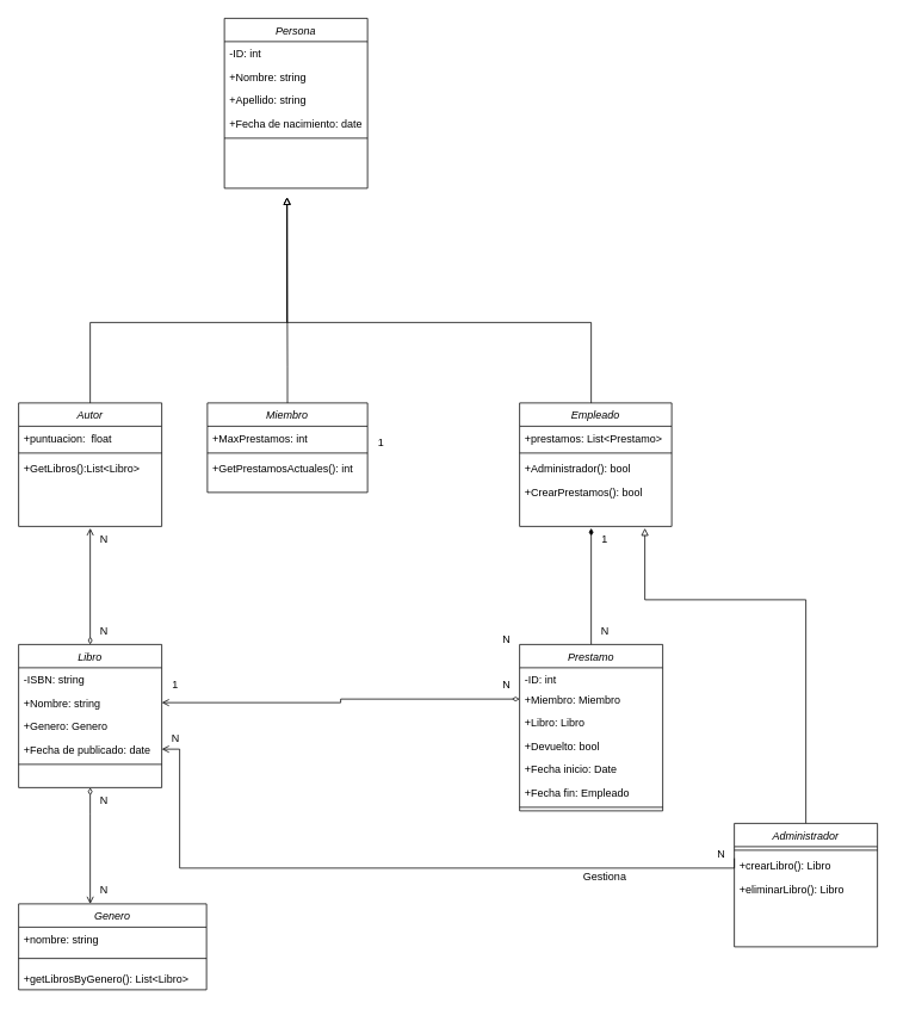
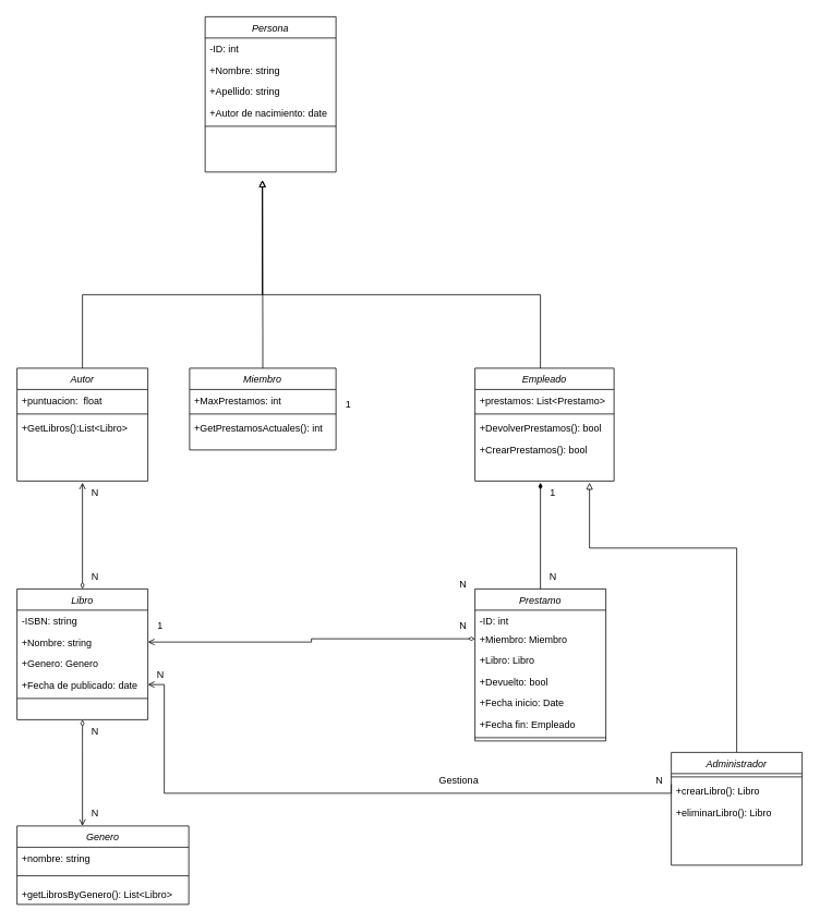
  <mxCell id="0" />
  <mxCell id="1" parent="0" />
  <mxCell id="2" style="edgeStyle=orthogonalEdgeStyle;rounded=0;orthogonalLoop=1;jettySize=auto;html=1;endArrow=open;endFill=0;startArrow=diamondThin;startFill=0;" edge="1" parent="1" source="3"><mxGeometry relative="1" as="geometry"><mxPoint x="100" y="590" as="targetPoint" /></mxGeometry></mxCell>
  <mxCell id="3" value="Libro" style="swimlane;fontStyle=2;align=center;verticalAlign=top;childLayout=stackLayout;horizontal=1;startSize=26;horizontalStack=0;resizeParent=1;resizeLast=0;collapsible=1;marginBottom=0;rounded=0;shadow=0;strokeWidth=1;" vertex="1" parent="1"><mxGeometry x="20" y="720" width="160" height="160" as="geometry"><mxRectangle x="230" y="140" width="160" height="26" as="alternateBounds" /></mxGeometry></mxCell>
  <mxCell id="4" value="-ISBN: string" style="text;align=left;verticalAlign=top;spacingLeft=4;spacingRight=4;overflow=hidden;rotatable=0;points=[[0,0.5],[1,0.5]];portConstraint=eastwest;" vertex="1" parent="3"><mxGeometry y="26" width="160" height="26" as="geometry" /></mxCell>
  <mxCell id="5" value="+Nombre: string" style="text;align=left;verticalAlign=top;spacingLeft=4;spacingRight=4;overflow=hidden;rotatable=0;points=[[0,0.5],[1,0.5]];portConstraint=eastwest;rounded=0;shadow=0;html=0;" vertex="1" parent="3"><mxGeometry y="52" width="160" height="26" as="geometry" /></mxCell>
  <mxCell id="6" value="+Genero: Genero" style="text;align=left;verticalAlign=top;spacingLeft=4;spacingRight=4;overflow=hidden;rotatable=0;points=[[0,0.5],[1,0.5]];portConstraint=eastwest;rounded=0;shadow=0;html=0;" vertex="1" parent="3"><mxGeometry y="78" width="160" height="26" as="geometry" /></mxCell>
  <mxCell id="7" value="+Fecha de publicado: date" style="text;align=left;verticalAlign=top;spacingLeft=4;spacingRight=4;overflow=hidden;rotatable=0;points=[[0,0.5],[1,0.5]];portConstraint=eastwest;rounded=0;shadow=0;html=0;" vertex="1" parent="3"><mxGeometry y="104" width="160" height="26" as="geometry" /></mxCell>
  <mxCell id="8" value="" style="line;html=1;strokeWidth=1;align=left;verticalAlign=middle;spacingTop=-1;spacingLeft=3;spacingRight=3;rotatable=0;labelPosition=right;points=[];portConstraint=eastwest;" vertex="1" parent="3"><mxGeometry y="130" width="160" height="8" as="geometry" /></mxCell>
  <mxCell id="9" value="Persona" style="swimlane;fontStyle=2;align=center;verticalAlign=top;childLayout=stackLayout;horizontal=1;startSize=26;horizontalStack=0;resizeParent=1;resizeLast=0;collapsible=1;marginBottom=0;rounded=0;shadow=0;strokeWidth=1;" vertex="1" parent="1"><mxGeometry x="250" y="20" width="160" height="190" as="geometry"><mxRectangle x="230" y="140" width="160" height="26" as="alternateBounds" /></mxGeometry></mxCell>
  <mxCell id="10" value="-ID: int&#10;" style="text;align=left;verticalAlign=top;spacingLeft=4;spacingRight=4;overflow=hidden;rotatable=0;points=[[0,0.5],[1,0.5]];portConstraint=eastwest;" vertex="1" parent="9"><mxGeometry y="26" width="160" height="26" as="geometry" /></mxCell>
  <mxCell id="11" value="+Nombre: string" style="text;align=left;verticalAlign=top;spacingLeft=4;spacingRight=4;overflow=hidden;rotatable=0;points=[[0,0.5],[1,0.5]];portConstraint=eastwest;rounded=0;shadow=0;html=0;" vertex="1" parent="9"><mxGeometry y="52" width="160" height="26" as="geometry" /></mxCell>
  <mxCell id="12" value="+Apellido: string" style="text;align=left;verticalAlign=top;spacingLeft=4;spacingRight=4;overflow=hidden;rotatable=0;points=[[0,0.5],[1,0.5]];portConstraint=eastwest;rounded=0;shadow=0;html=0;" vertex="1" parent="9"><mxGeometry y="78" width="160" height="26" as="geometry" /></mxCell>
- <mxCell id="13" value="+Fecha de nacimiento: date" style="text;align=left;verticalAlign=top;spacingLeft=4;spacingRight=4;overflow=hidden;rotatable=0;points=[[0,0.5],[1,0.5]];portConstraint=eastwest;rounded=0;shadow=0;html=0;" vertex="1" parent="9"><mxGeometry y="104" width="160" height="26" as="geometry" /></mxCell>
+ <mxCell id="13" value="+Autor de nacimiento: date" style="text;align=left;verticalAlign=top;spacingLeft=4;spacingRight=4;overflow=hidden;rotatable=0;points=[[0,0.5],[1,0.5]];portConstraint=eastwest;rounded=0;shadow=0;html=0;" vertex="1" parent="9"><mxGeometry y="104" width="160" height="26" as="geometry" /></mxCell>
  <mxCell id="14" value="" style="line;html=1;strokeWidth=1;align=left;verticalAlign=middle;spacingTop=-1;spacingLeft=3;spacingRight=3;rotatable=0;labelPosition=right;points=[];portConstraint=eastwest;" vertex="1" parent="9"><mxGeometry y="130" width="160" height="8" as="geometry" /></mxCell>
  <mxCell id="15" style="edgeStyle=orthogonalEdgeStyle;rounded=0;orthogonalLoop=1;jettySize=auto;html=1;endArrow=block;endFill=0;" edge="1" parent="1" source="16"><mxGeometry relative="1" as="geometry"><mxPoint x="320" y="220" as="targetPoint" /><Array as="points"><mxPoint x="100" y="360" /><mxPoint x="320" y="360" /></Array></mxGeometry></mxCell>
  <mxCell id="16" value="Autor" style="swimlane;fontStyle=2;align=center;verticalAlign=top;childLayout=stackLayout;horizontal=1;startSize=26;horizontalStack=0;resizeParent=1;resizeLast=0;collapsible=1;marginBottom=0;rounded=0;shadow=0;strokeWidth=1;" vertex="1" parent="1"><mxGeometry x="20" y="450" width="160" height="138" as="geometry"><mxRectangle x="230" y="140" width="160" height="26" as="alternateBounds" /></mxGeometry></mxCell>
  <mxCell id="17" value="+puntuacion:  float" style="text;align=left;verticalAlign=top;spacingLeft=4;spacingRight=4;overflow=hidden;rotatable=0;points=[[0,0.5],[1,0.5]];portConstraint=eastwest;rounded=0;shadow=0;html=0;" vertex="1" parent="16"><mxGeometry y="26" width="160" height="26" as="geometry" /></mxCell>
  <mxCell id="18" value="" style="line;html=1;strokeWidth=1;align=left;verticalAlign=middle;spacingTop=-1;spacingLeft=3;spacingRight=3;rotatable=0;labelPosition=right;points=[];portConstraint=eastwest;" vertex="1" parent="16"><mxGeometry y="52" width="160" height="8" as="geometry" /></mxCell>
  <mxCell id="19" value="+GetLibros():List&lt;Libro&gt;" style="text;align=left;verticalAlign=top;spacingLeft=4;spacingRight=4;overflow=hidden;rotatable=0;points=[[0,0.5],[1,0.5]];portConstraint=eastwest;" vertex="1" parent="16"><mxGeometry y="60" width="160" height="26" as="geometry" /></mxCell>
  <mxCell id="20" style="edgeStyle=orthogonalEdgeStyle;rounded=0;orthogonalLoop=1;jettySize=auto;html=1;endArrow=block;endFill=0;" edge="1" parent="1" source="21"><mxGeometry relative="1" as="geometry"><mxPoint x="320" y="220" as="targetPoint" /><Array as="points"><mxPoint x="320" y="410" /><mxPoint x="320" y="410" /></Array></mxGeometry></mxCell>
  <mxCell id="21" value="Miembro" style="swimlane;fontStyle=2;align=center;verticalAlign=top;childLayout=stackLayout;horizontal=1;startSize=26;horizontalStack=0;resizeParent=1;resizeLast=0;collapsible=1;marginBottom=0;rounded=0;shadow=0;strokeWidth=1;" vertex="1" parent="1"><mxGeometry x="231" y="450" width="179" height="100" as="geometry"><mxRectangle x="230" y="140" width="160" height="26" as="alternateBounds" /></mxGeometry></mxCell>
  <mxCell id="22" value="+MaxPrestamos: int" style="text;align=left;verticalAlign=top;spacingLeft=4;spacingRight=4;overflow=hidden;rotatable=0;points=[[0,0.5],[1,0.5]];portConstraint=eastwest;" vertex="1" parent="21"><mxGeometry y="26" width="179" height="26" as="geometry" /></mxCell>
  <mxCell id="23" value="" style="line;html=1;strokeWidth=1;align=left;verticalAlign=middle;spacingTop=-1;spacingLeft=3;spacingRight=3;rotatable=0;labelPosition=right;points=[];portConstraint=eastwest;" vertex="1" parent="21"><mxGeometry y="52" width="179" height="8" as="geometry" /></mxCell>
  <mxCell id="24" value="+GetPrestamosActuales(): int" style="text;align=left;verticalAlign=top;spacingLeft=4;spacingRight=4;overflow=hidden;rotatable=0;points=[[0,0.5],[1,0.5]];portConstraint=eastwest;" vertex="1" parent="21"><mxGeometry y="60" width="179" height="26" as="geometry" /></mxCell>
  <mxCell id="25" style="edgeStyle=orthogonalEdgeStyle;rounded=0;orthogonalLoop=1;jettySize=auto;html=1;endArrow=block;endFill=0;" edge="1" parent="1" source="26"><mxGeometry relative="1" as="geometry"><mxPoint x="320" y="220" as="targetPoint" /><Array as="points"><mxPoint x="660" y="360" /><mxPoint x="320" y="360" /></Array></mxGeometry></mxCell>
  <mxCell id="26" value="Empleado" style="swimlane;fontStyle=2;align=center;verticalAlign=top;childLayout=stackLayout;horizontal=1;startSize=26;horizontalStack=0;resizeParent=1;resizeLast=0;collapsible=1;marginBottom=0;rounded=0;shadow=0;strokeWidth=1;" vertex="1" parent="1"><mxGeometry x="580" y="450" width="170" height="138" as="geometry"><mxRectangle x="230" y="140" width="160" height="26" as="alternateBounds" /></mxGeometry></mxCell>
  <mxCell id="27" value="+prestamos: List&lt;Prestamo&gt;" style="text;align=left;verticalAlign=top;spacingLeft=4;spacingRight=4;overflow=hidden;rotatable=0;points=[[0,0.5],[1,0.5]];portConstraint=eastwest;" vertex="1" parent="26"><mxGeometry y="26" width="170" height="26" as="geometry" /></mxCell>
  <mxCell id="28" value="" style="line;html=1;strokeWidth=1;align=left;verticalAlign=middle;spacingTop=-1;spacingLeft=3;spacingRight=3;rotatable=0;labelPosition=right;points=[];portConstraint=eastwest;" vertex="1" parent="26"><mxGeometry y="52" width="170" height="8" as="geometry" /></mxCell>
- <mxCell id="29" value="+Administrador(): bool" style="text;align=left;verticalAlign=top;spacingLeft=4;spacingRight=4;overflow=hidden;rotatable=0;points=[[0,0.5],[1,0.5]];portConstraint=eastwest;" vertex="1" parent="26"><mxGeometry y="60" width="170" height="26" as="geometry" /></mxCell>
+ <mxCell id="29" value="+DevolverPrestamos(): bool" style="text;align=left;verticalAlign=top;spacingLeft=4;spacingRight=4;overflow=hidden;rotatable=0;points=[[0,0.5],[1,0.5]];portConstraint=eastwest;" vertex="1" parent="26"><mxGeometry y="60" width="170" height="26" as="geometry" /></mxCell>
  <mxCell id="30" value="+CrearPrestamos(): bool" style="text;align=left;verticalAlign=top;spacingLeft=4;spacingRight=4;overflow=hidden;rotatable=0;points=[[0,0.5],[1,0.5]];portConstraint=eastwest;" vertex="1" parent="26"><mxGeometry y="86" width="170" height="26" as="geometry" /></mxCell>
  <mxCell id="31" value="N" style="text;html=1;align=center;verticalAlign=middle;resizable=0;points=[];autosize=1;strokeColor=none;fillColor=none;" vertex="1" parent="1"><mxGeometry x="100" y="588" width="30" height="30" as="geometry" /></mxCell>
  <mxCell id="32" value="N" style="text;html=1;align=center;verticalAlign=middle;resizable=0;points=[];autosize=1;strokeColor=none;fillColor=none;" vertex="1" parent="1"><mxGeometry x="100" y="690" width="30" height="30" as="geometry" /></mxCell>
  <mxCell id="33" value="Genero" style="swimlane;fontStyle=2;align=center;verticalAlign=top;childLayout=stackLayout;horizontal=1;startSize=26;horizontalStack=0;resizeParent=1;resizeLast=0;collapsible=1;marginBottom=0;rounded=0;shadow=0;strokeWidth=1;" vertex="1" parent="1"><mxGeometry x="20" y="1010" width="210" height="96" as="geometry"><mxRectangle x="230" y="140" width="160" height="26" as="alternateBounds" /></mxGeometry></mxCell>
  <mxCell id="34" value="+nombre: string" style="text;align=left;verticalAlign=top;spacingLeft=4;spacingRight=4;overflow=hidden;rotatable=0;points=[[0,0.5],[1,0.5]];portConstraint=eastwest;rounded=0;shadow=0;html=0;" vertex="1" parent="33"><mxGeometry y="26" width="210" height="26" as="geometry" /></mxCell>
  <mxCell id="35" value="" style="line;html=1;strokeWidth=1;align=left;verticalAlign=middle;spacingTop=-1;spacingLeft=3;spacingRight=3;rotatable=0;labelPosition=right;points=[];portConstraint=eastwest;" vertex="1" parent="33"><mxGeometry y="52" width="210" height="18" as="geometry" /></mxCell>
  <mxCell id="36" value="+getLibrosByGenero(): List&lt;Libro&gt;" style="text;align=left;verticalAlign=top;spacingLeft=4;spacingRight=4;overflow=hidden;rotatable=0;points=[[0,0.5],[1,0.5]];portConstraint=eastwest;rounded=0;shadow=0;html=0;" vertex="1" parent="33"><mxGeometry y="70" width="210" height="26" as="geometry" /></mxCell>
  <mxCell id="37" value="N" style="text;html=1;align=center;verticalAlign=middle;resizable=0;points=[];autosize=1;strokeColor=none;fillColor=none;" vertex="1" parent="1"><mxGeometry x="100" y="880" width="30" height="30" as="geometry" /></mxCell>
  <mxCell id="38" value="N" style="text;html=1;align=center;verticalAlign=middle;resizable=0;points=[];autosize=1;strokeColor=none;fillColor=none;" vertex="1" parent="1"><mxGeometry x="100" y="980" width="30" height="30" as="geometry" /></mxCell>
  <mxCell id="39" style="edgeStyle=orthogonalEdgeStyle;rounded=0;orthogonalLoop=1;jettySize=auto;html=1;endArrow=open;endFill=0;startArrow=diamondThin;startFill=0;" edge="1" parent="1" target="33"><mxGeometry relative="1" as="geometry"><mxPoint x="330" y="785" as="targetPoint" /><mxPoint x="100" y="880" as="sourcePoint" /><Array as="points"><mxPoint x="100" y="910" /><mxPoint x="100" y="910" /></Array></mxGeometry></mxCell>
  <mxCell id="40" style="edgeStyle=orthogonalEdgeStyle;rounded=0;orthogonalLoop=1;jettySize=auto;html=1;endArrow=diamondThin;endFill=1;" edge="1" parent="1" source="41"><mxGeometry relative="1" as="geometry"><mxPoint x="660" y="590" as="targetPoint" /></mxGeometry></mxCell>
  <mxCell id="41" value="Prestamo" style="swimlane;fontStyle=2;align=center;verticalAlign=top;childLayout=stackLayout;horizontal=1;startSize=26;horizontalStack=0;resizeParent=1;resizeLast=0;collapsible=1;marginBottom=0;rounded=0;shadow=0;strokeWidth=1;" vertex="1" parent="1"><mxGeometry x="580" y="720" width="160" height="186" as="geometry"><mxRectangle x="230" y="140" width="160" height="26" as="alternateBounds" /></mxGeometry></mxCell>
  <mxCell id="42" value="-ID: int" style="text;align=left;verticalAlign=top;spacingLeft=4;spacingRight=4;overflow=hidden;rotatable=0;points=[[0,0.5],[1,0.5]];portConstraint=eastwest;" vertex="1" parent="41"><mxGeometry y="26" width="160" height="22" as="geometry" /></mxCell>
  <mxCell id="43" value="+Miembro: Miembro" style="text;align=left;verticalAlign=top;spacingLeft=4;spacingRight=4;overflow=hidden;rotatable=0;points=[[0,0.5],[1,0.5]];portConstraint=eastwest;rounded=0;shadow=0;html=0;" vertex="1" parent="41"><mxGeometry y="48" width="160" height="26" as="geometry" /></mxCell>
  <mxCell id="44" value="+Libro: Libro" style="text;align=left;verticalAlign=top;spacingLeft=4;spacingRight=4;overflow=hidden;rotatable=0;points=[[0,0.5],[1,0.5]];portConstraint=eastwest;rounded=0;shadow=0;html=0;" vertex="1" parent="41"><mxGeometry y="74" width="160" height="26" as="geometry" /></mxCell>
  <mxCell id="45" value="+Devuelto: bool" style="text;align=left;verticalAlign=top;spacingLeft=4;spacingRight=4;overflow=hidden;rotatable=0;points=[[0,0.5],[1,0.5]];portConstraint=eastwest;rounded=0;shadow=0;html=0;" vertex="1" parent="41"><mxGeometry y="100" width="160" height="26" as="geometry" /></mxCell>
  <mxCell id="46" value="+Fecha inicio: Date" style="text;align=left;verticalAlign=top;spacingLeft=4;spacingRight=4;overflow=hidden;rotatable=0;points=[[0,0.5],[1,0.5]];portConstraint=eastwest;rounded=0;shadow=0;html=0;" vertex="1" parent="41"><mxGeometry y="126" width="160" height="26" as="geometry" /></mxCell>
  <mxCell id="47" value="+Fecha fin: Empleado" style="text;align=left;verticalAlign=top;spacingLeft=4;spacingRight=4;overflow=hidden;rotatable=0;points=[[0,0.5],[1,0.5]];portConstraint=eastwest;rounded=0;shadow=0;html=0;" vertex="1" parent="41"><mxGeometry y="152" width="160" height="26" as="geometry" /></mxCell>
  <mxCell id="48" value="" style="line;html=1;strokeWidth=1;align=left;verticalAlign=middle;spacingTop=-1;spacingLeft=3;spacingRight=3;rotatable=0;labelPosition=right;points=[];portConstraint=eastwest;" vertex="1" parent="41"><mxGeometry y="178" width="160" height="8" as="geometry" /></mxCell>
  <mxCell id="49" style="edgeStyle=orthogonalEdgeStyle;rounded=0;orthogonalLoop=1;jettySize=auto;html=1;entryX=1;entryY=0.5;entryDx=0;entryDy=0;exitX=0;exitY=0.5;exitDx=0;exitDy=0;endArrow=open;endFill=0;startArrow=diamondThin;startFill=0;" edge="1" parent="1" source="43" target="5"><mxGeometry relative="1" as="geometry" /></mxCell>
  <mxCell id="50" value="1" style="text;html=1;align=center;verticalAlign=middle;resizable=0;points=[];autosize=1;strokeColor=none;fillColor=none;" vertex="1" parent="1"><mxGeometry x="180" y="750" width="30" height="30" as="geometry" /></mxCell>
  <mxCell id="51" value="N" style="text;html=1;align=center;verticalAlign=middle;resizable=0;points=[];autosize=1;strokeColor=none;fillColor=none;" vertex="1" parent="1"><mxGeometry x="550" y="750" width="30" height="30" as="geometry" /></mxCell>
  <mxCell id="52" value="N" style="text;html=1;align=center;verticalAlign=middle;resizable=0;points=[];autosize=1;strokeColor=none;fillColor=none;" vertex="1" parent="1"><mxGeometry x="660" y="690" width="30" height="30" as="geometry" /></mxCell>
  <mxCell id="53" value="1" style="text;html=1;align=center;verticalAlign=middle;resizable=0;points=[];autosize=1;strokeColor=none;fillColor=none;" vertex="1" parent="1"><mxGeometry x="660" y="588" width="30" height="30" as="geometry" /></mxCell>
  <mxCell id="54" value="1" style="text;html=1;align=center;verticalAlign=middle;resizable=0;points=[];autosize=1;strokeColor=none;fillColor=none;" vertex="1" parent="1"><mxGeometry x="410" y="480" width="30" height="30" as="geometry" /></mxCell>
  <mxCell id="55" value="N" style="text;html=1;align=center;verticalAlign=middle;resizable=0;points=[];autosize=1;strokeColor=none;fillColor=none;" vertex="1" parent="1"><mxGeometry x="550" y="699" width="30" height="30" as="geometry" /></mxCell>
  <mxCell id="56" style="edgeStyle=orthogonalEdgeStyle;rounded=0;orthogonalLoop=1;jettySize=auto;html=1;endArrow=block;endFill=0;" edge="1" parent="1" source="57"><mxGeometry relative="1" as="geometry"><mxPoint x="720" y="590" as="targetPoint" /><Array as="points"><mxPoint x="900" y="670" /><mxPoint x="720" y="670" /></Array></mxGeometry></mxCell>
  <mxCell id="57" value="Administrador" style="swimlane;fontStyle=2;align=center;verticalAlign=top;childLayout=stackLayout;horizontal=1;startSize=26;horizontalStack=0;resizeParent=1;resizeLast=0;collapsible=1;marginBottom=0;rounded=0;shadow=0;strokeWidth=1;" vertex="1" parent="1"><mxGeometry x="820" y="920" width="160" height="138" as="geometry"><mxRectangle x="230" y="140" width="160" height="26" as="alternateBounds" /></mxGeometry></mxCell>
  <mxCell id="58" value="" style="line;html=1;strokeWidth=1;align=left;verticalAlign=middle;spacingTop=-1;spacingLeft=3;spacingRight=3;rotatable=0;labelPosition=right;points=[];portConstraint=eastwest;" vertex="1" parent="57"><mxGeometry y="26" width="160" height="8" as="geometry" /></mxCell>
  <mxCell id="59" value="+crearLibro(): Libro" style="text;align=left;verticalAlign=top;spacingLeft=4;spacingRight=4;overflow=hidden;rotatable=0;points=[[0,0.5],[1,0.5]];portConstraint=eastwest;rounded=0;shadow=0;html=0;" vertex="1" parent="57"><mxGeometry y="34" width="160" height="26" as="geometry" /></mxCell>
  <mxCell id="60" value="+eliminarLibro(): Libro" style="text;align=left;verticalAlign=top;spacingLeft=4;spacingRight=4;overflow=hidden;rotatable=0;points=[[0,0.5],[1,0.5]];portConstraint=eastwest;rounded=0;shadow=0;html=0;" vertex="1" parent="57"><mxGeometry y="60" width="160" height="26" as="geometry" /></mxCell>
  <mxCell id="61" style="edgeStyle=orthogonalEdgeStyle;rounded=0;orthogonalLoop=1;jettySize=auto;html=1;entryX=1;entryY=0.5;entryDx=0;entryDy=0;endArrow=open;endFill=0;" edge="1" parent="1" target="7"><mxGeometry relative="1" as="geometry"><mxPoint x="240" y="820" as="targetPoint" /><mxPoint x="820" y="959" as="sourcePoint" /><Array as="points"><mxPoint x="820" y="970" /><mxPoint x="200" y="970" /><mxPoint x="200" y="837" /></Array></mxGeometry></mxCell>
  <mxCell id="62" value="N" style="text;html=1;align=center;verticalAlign=middle;resizable=0;points=[];autosize=1;strokeColor=none;fillColor=none;" vertex="1" parent="1"><mxGeometry x="790" y="940" width="30" height="30" as="geometry" /></mxCell>
  <mxCell id="63" value="N" style="text;html=1;align=center;verticalAlign=middle;resizable=0;points=[];autosize=1;strokeColor=none;fillColor=none;" vertex="1" parent="1"><mxGeometry x="180" y="810" width="30" height="30" as="geometry" /></mxCell>
- <mxCell id="64" value="Gestiona" style="text;html=1;align=center;verticalAlign=middle;resizable=0;points=[];autosize=1;strokeColor=none;fillColor=none;" vertex="1" parent="1"><mxGeometry x="640" y="965" width="70" height="30" as="geometry" /></mxCell>
+ <mxCell id="64" value="Gestiona" style="text;html=1;align=center;verticalAlign=middle;resizable=0;points=[];autosize=1;strokeColor=none;fillColor=none;" vertex="1" parent="1"><mxGeometry x="525" y="940" width="70" height="30" as="geometry" /></mxCell>
